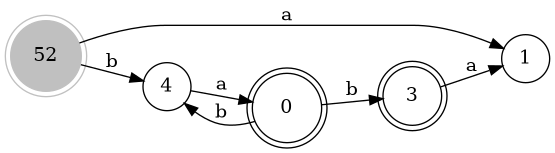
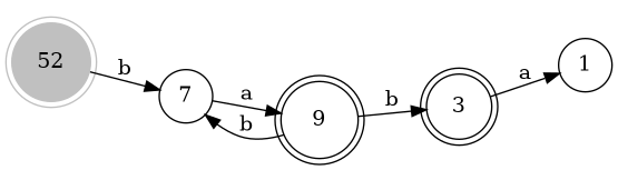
  digraph {
    rankdir=LR
    node [shape=doublecircle]
    n1 [color=gray label=52 style=filled]
    1 [shape=circle]
-   7 [shape=circle label=4]
-   9 [label=0]
+   7 [shape=circle]
+   9
    3
-   n1 -> 1 [label=a]
    n1 -> 7 [label=b]
    7 -> 9 [label=a]
    9 -> 7 [label=b]
    9 -> 3 [label=b]
    3 -> 1 [label=a]
  }
